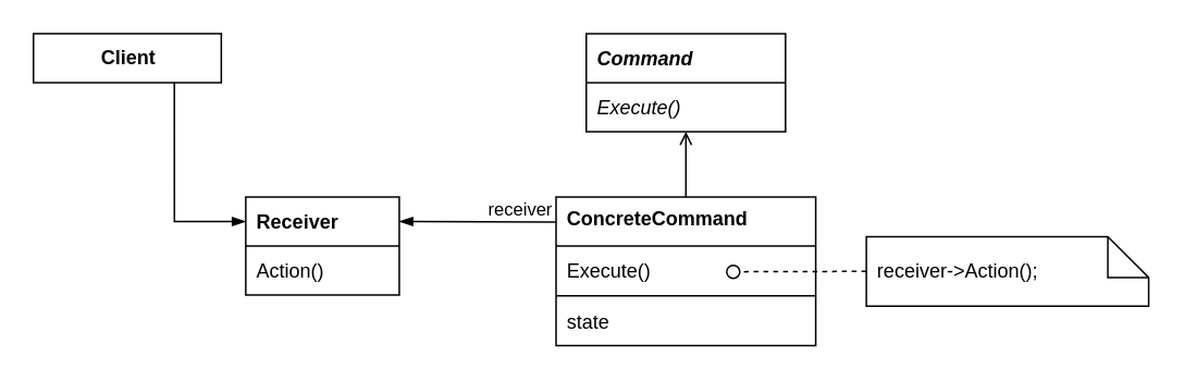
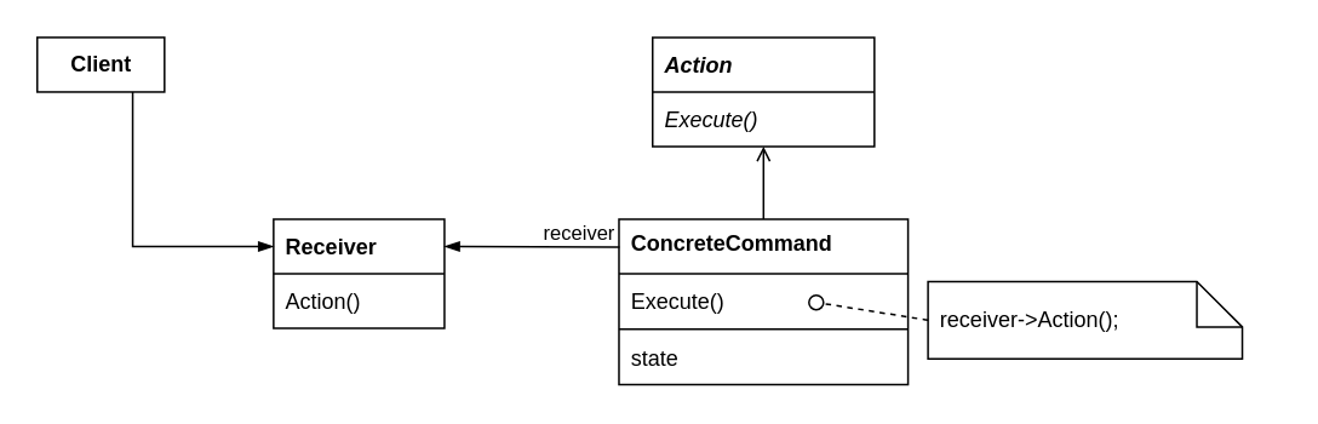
  <mxCell id="0" />
  <mxCell id="1" parent="0" />
- <mxCell id="2" value="&lt;b&gt;Client&lt;/b&gt;" style="html=1;fontSize=12;startSize=25;arcSize=12;spacing=2;fillColor=none;" vertex="1" parent="1"><mxGeometry x="20" y="20" width="115" height="30" as="geometry" /></mxCell>
- <mxCell id="3" value="Command" style="swimlane;fontStyle=3;childLayout=stackLayout;horizontal=1;startSize=30;fillColor=none;horizontalStack=0;resizeParent=1;resizeParentMax=0;resizeLast=0;collapsible=0;marginBottom=0;fontSize=12;swimlaneHead=1;swimlaneBody=1;connectable=1;allowArrows=1;dropTarget=1;align=left;spacingLeft=5;" vertex="1" parent="1"><mxGeometry x="358.5" y="20" width="122" height="60" as="geometry"><mxRectangle x="245" y="370" width="90" height="26" as="alternateBounds" /></mxGeometry></mxCell>
+ <mxCell id="2" value="&lt;b&gt;Client&lt;/b&gt;" style="html=1;fontSize=12;startSize=25;arcSize=12;spacing=2;fillColor=none;" vertex="1" parent="1"><mxGeometry x="20" y="20" width="70" height="30" as="geometry" /></mxCell>
+ <mxCell id="3" value="Action" style="swimlane;fontStyle=3;childLayout=stackLayout;horizontal=1;startSize=30;fillColor=none;horizontalStack=0;resizeParent=1;resizeParentMax=0;resizeLast=0;collapsible=0;marginBottom=0;fontSize=12;swimlaneHead=1;swimlaneBody=1;connectable=1;allowArrows=1;dropTarget=1;align=left;spacingLeft=5;" vertex="1" parent="1"><mxGeometry x="358.5" y="20" width="122" height="60" as="geometry"><mxRectangle x="245" y="370" width="90" height="26" as="alternateBounds" /></mxGeometry></mxCell>
  <mxCell id="4" value="Execute()" style="text;strokeColor=none;fillColor=none;align=left;verticalAlign=middle;spacingLeft=5;spacingRight=4;overflow=hidden;rotatable=0;points=[[0,0.5],[1,0.5]];portConstraint=eastwest;fontSize=12;fontStyle=2;connectable=0;" vertex="1" parent="3"><mxGeometry y="30" width="122" height="30" as="geometry" /></mxCell>
  <mxCell id="5" value="&lt;span style=&quot;font-weight: 700;&quot;&gt;ConcreteCommand&lt;/span&gt;" style="swimlane;fontStyle=0;align=left;verticalAlign=top;childLayout=stackLayout;horizontal=1;startSize=30;horizontalStack=0;resizeParent=1;resizeParentMax=0;resizeLast=0;collapsible=0;marginBottom=0;html=1;spacingLeft=5;" vertex="1" parent="1"><mxGeometry x="340" y="120" width="159" height="91" as="geometry" /></mxCell>
  <mxCell id="6" value="Execute()" style="text;strokeColor=none;fillColor=none;align=left;verticalAlign=middle;spacingLeft=5;spacingRight=4;overflow=hidden;rotatable=0;points=[[0,0.5],[1,0.5]];portConstraint=eastwest;fontSize=12;fontStyle=0;connectable=0;allowArrows=0;" vertex="1" parent="5"><mxGeometry y="30" width="159" height="30" as="geometry" /></mxCell>
  <mxCell id="7" value="" style="line;strokeWidth=1;fillColor=none;align=left;verticalAlign=middle;spacingTop=-1;spacingLeft=3;spacingRight=3;rotatable=0;labelPosition=right;points=[];portConstraint=eastwest;" vertex="1" parent="5"><mxGeometry y="60" width="159" height="1" as="geometry" /></mxCell>
  <mxCell id="8" value="state" style="text;strokeColor=none;fillColor=none;align=left;verticalAlign=middle;spacingLeft=5;spacingRight=4;overflow=hidden;rotatable=0;points=[[0,0.5],[1,0.5]];portConstraint=eastwest;fontSize=12;fontStyle=0;connectable=1;allowArrows=0;" vertex="1" parent="5"><mxGeometry y="61" width="159" height="30" as="geometry" /></mxCell>
  <mxCell id="9" value="" style="html=1;verticalAlign=bottom;labelBackgroundColor=none;endArrow=oval;endFill=0;endSize=8;rounded=0;fontSize=12;exitX=0;exitY=0.5;exitDx=0;exitDy=0;exitPerimeter=0;anchorPointDirection=0;dashed=1;" edge="1" parent="1" source="10"><mxGeometry width="160" relative="1" as="geometry"><mxPoint x="859.62" y="85.25" as="sourcePoint" /><mxPoint x="448.5" y="165.75" as="targetPoint" /></mxGeometry></mxCell>
- <mxCell id="10" value="receiver-&amp;gt;Action();" style="shape=note2;boundedLbl=1;whiteSpace=wrap;html=1;size=25;verticalAlign=middle;align=left;spacingLeft=5;fontSize=12;startSize=30;fillColor=none;" vertex="1" parent="1"><mxGeometry x="530" y="144.25" width="172.88" height="42.5" as="geometry" /></mxCell>
+ <mxCell id="10" value="receiver-&amp;gt;Action();" style="shape=note2;boundedLbl=1;whiteSpace=wrap;html=1;size=25;verticalAlign=middle;align=left;spacingLeft=5;fontSize=12;startSize=30;fillColor=none;" vertex="1" parent="1"><mxGeometry x="510" y="154.25" width="172.88" height="42.5" as="geometry" /></mxCell>
  <mxCell id="11" value="Receiver" style="swimlane;fontStyle=1;childLayout=stackLayout;horizontal=1;startSize=30;fillColor=none;horizontalStack=0;resizeParent=1;resizeParentMax=0;resizeLast=0;collapsible=0;marginBottom=0;fontSize=12;swimlaneHead=1;swimlaneBody=1;connectable=1;allowArrows=1;dropTarget=1;align=left;spacingLeft=5;" vertex="1" parent="1"><mxGeometry x="150" y="120" width="94" height="60" as="geometry"><mxRectangle x="245" y="370" width="90" height="26" as="alternateBounds" /></mxGeometry></mxCell>
  <mxCell id="12" value="Action()" style="text;strokeColor=none;fillColor=none;align=left;verticalAlign=middle;spacingLeft=5;spacingRight=4;overflow=hidden;rotatable=0;points=[[0,0.5],[1,0.5]];portConstraint=eastwest;fontSize=12;fontStyle=0;connectable=0;" vertex="1" parent="11"><mxGeometry y="30" width="94" height="30" as="geometry" /></mxCell>
  <mxCell id="13" value="" style="edgeStyle=orthogonalEdgeStyle;rounded=0;orthogonalLoop=1;jettySize=auto;html=1;fontSize=12;startSize=30;endArrow=open;endFill=0;entryX=0.5;entryY=1;entryDx=0;entryDy=0;" edge="1" parent="1" source="5" target="3"><mxGeometry relative="1" as="geometry"><mxPoint x="219.5" y="-160" as="sourcePoint" /><mxPoint x="219.5" y="-210" as="targetPoint" /></mxGeometry></mxCell>
  <mxCell id="14" value="" style="rounded=0;orthogonalLoop=1;jettySize=auto;html=1;fontSize=12;startSize=30;endArrow=blockThin;endFill=1;entryX=1;entryY=0.25;entryDx=0;entryDy=0;exitX=0.002;exitY=0.169;exitDx=0;exitDy=0;exitPerimeter=0;" edge="1" parent="1" source="5" target="11"><mxGeometry relative="1" as="geometry"><mxPoint x="290" y="135" as="sourcePoint" /><mxPoint x="280" y="100" as="targetPoint" /></mxGeometry></mxCell>
  <mxCell id="15" value="receiver" style="edgeLabel;html=1;align=center;verticalAlign=middle;resizable=0;points=[];" vertex="1" connectable="0" parent="14"><mxGeometry x="0.197" y="-3" relative="1" as="geometry"><mxPoint x="35" y="-5" as="offset" /></mxGeometry></mxCell>
  <mxCell id="16" value="" style="rounded=0;orthogonalLoop=1;jettySize=auto;html=1;fontSize=12;startSize=30;endArrow=blockThin;endFill=1;entryX=0;entryY=0.25;entryDx=0;entryDy=0;exitX=0.75;exitY=1;exitDx=0;exitDy=0;edgeStyle=orthogonalEdgeStyle;" edge="1" parent="1" source="2" target="11"><mxGeometry relative="1" as="geometry"><mxPoint x="350" y="145" as="sourcePoint" /><mxPoint x="254" y="145" as="targetPoint" /></mxGeometry></mxCell>
